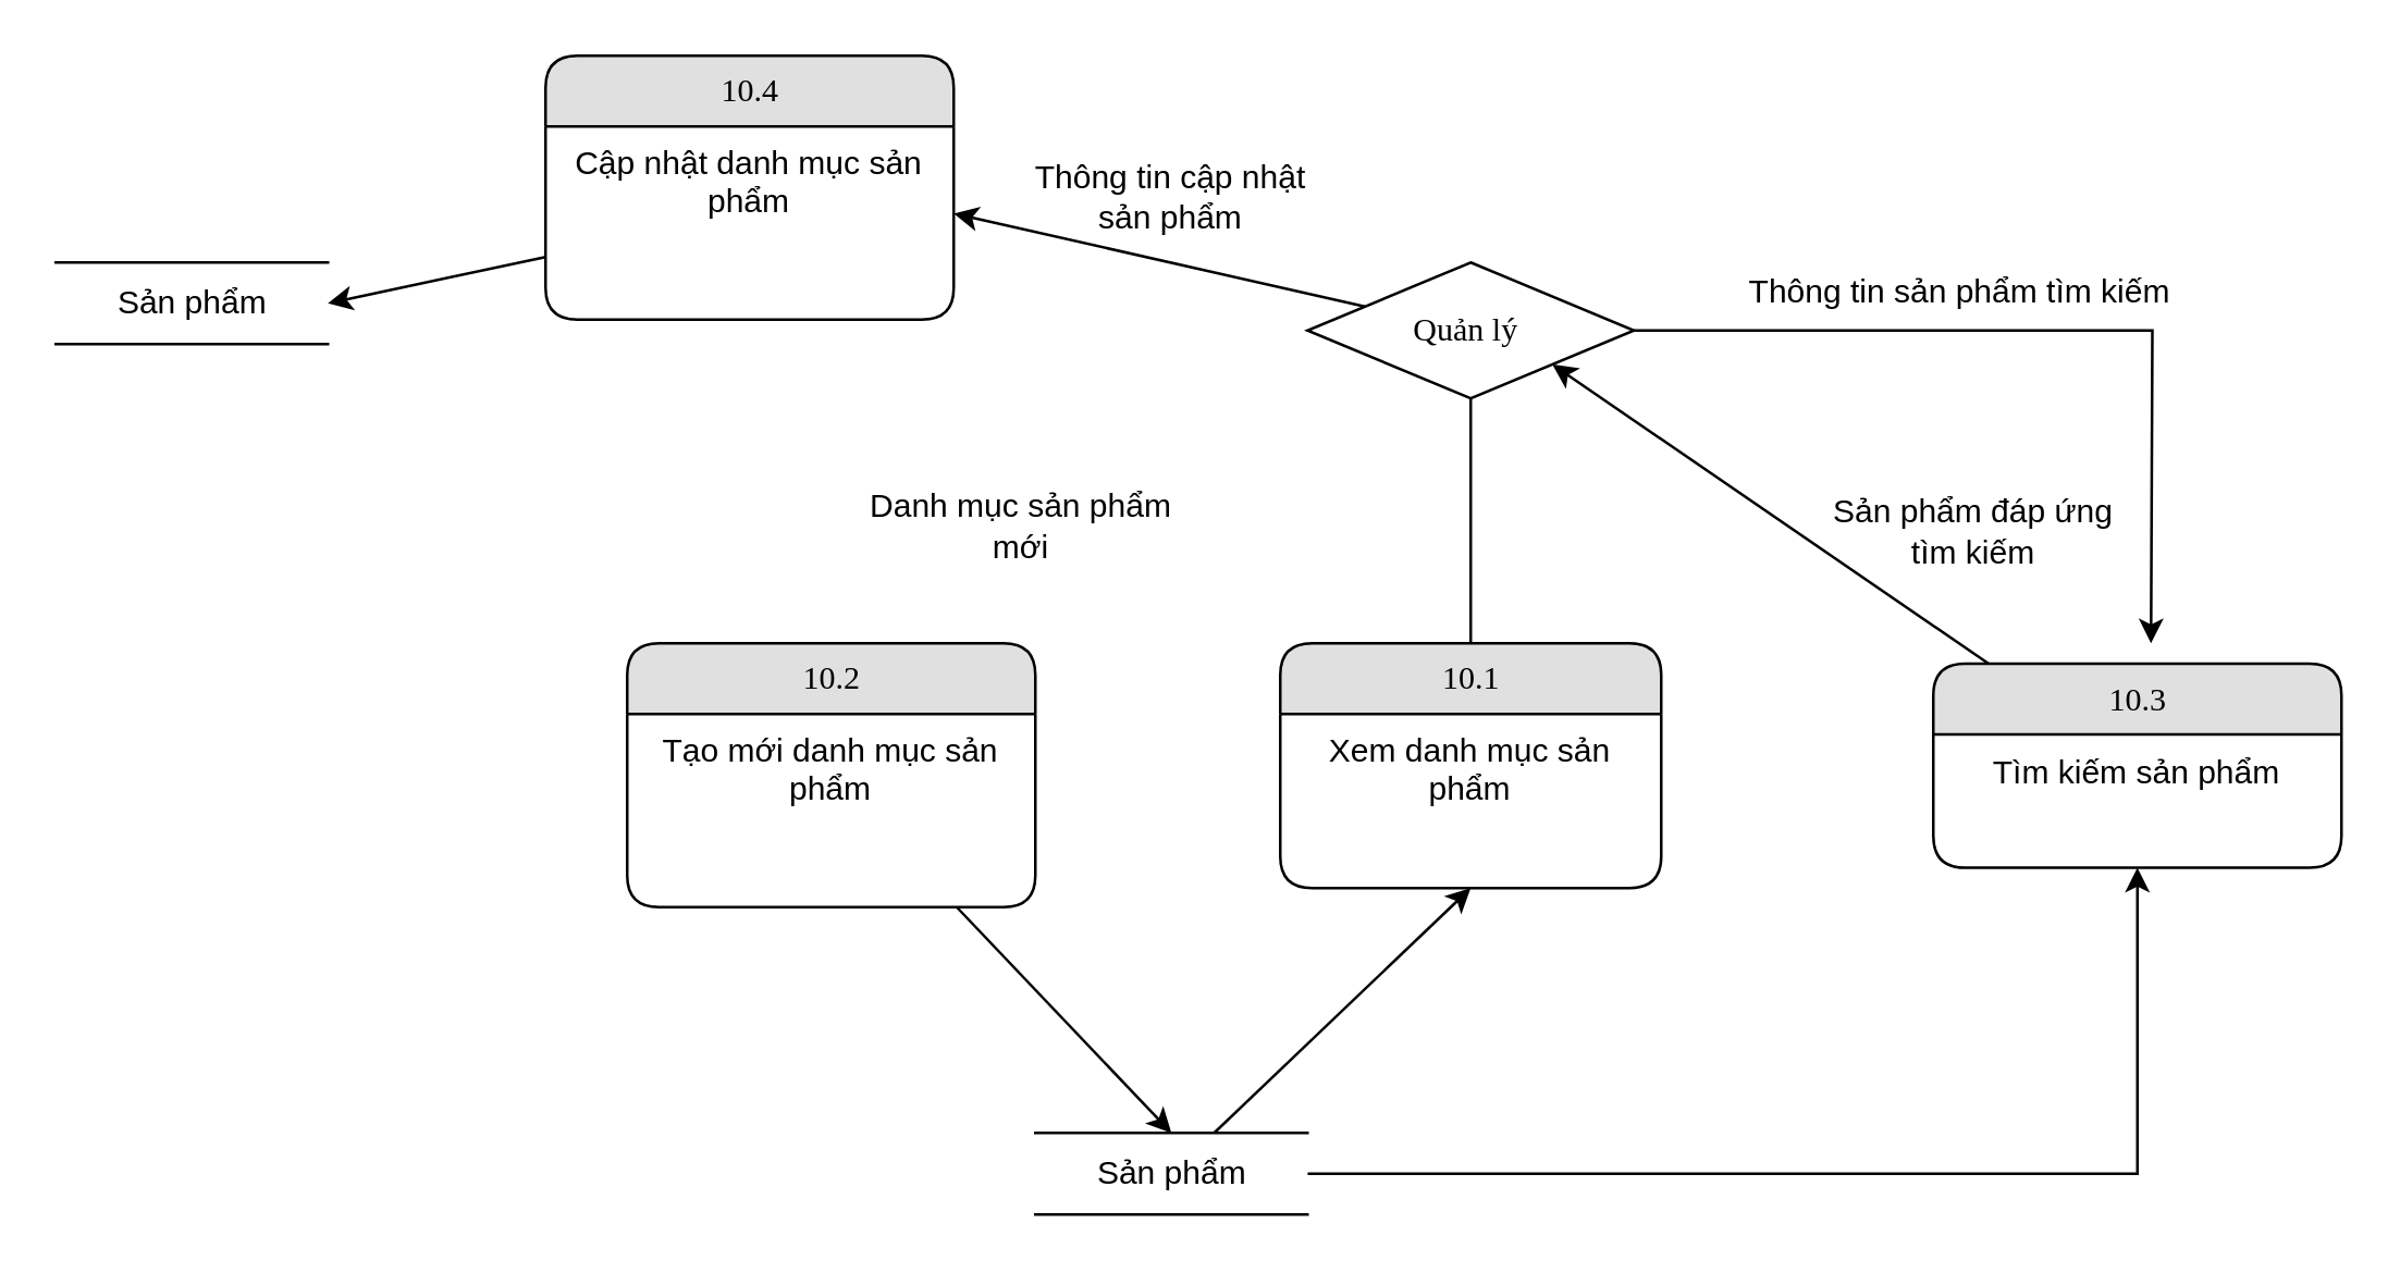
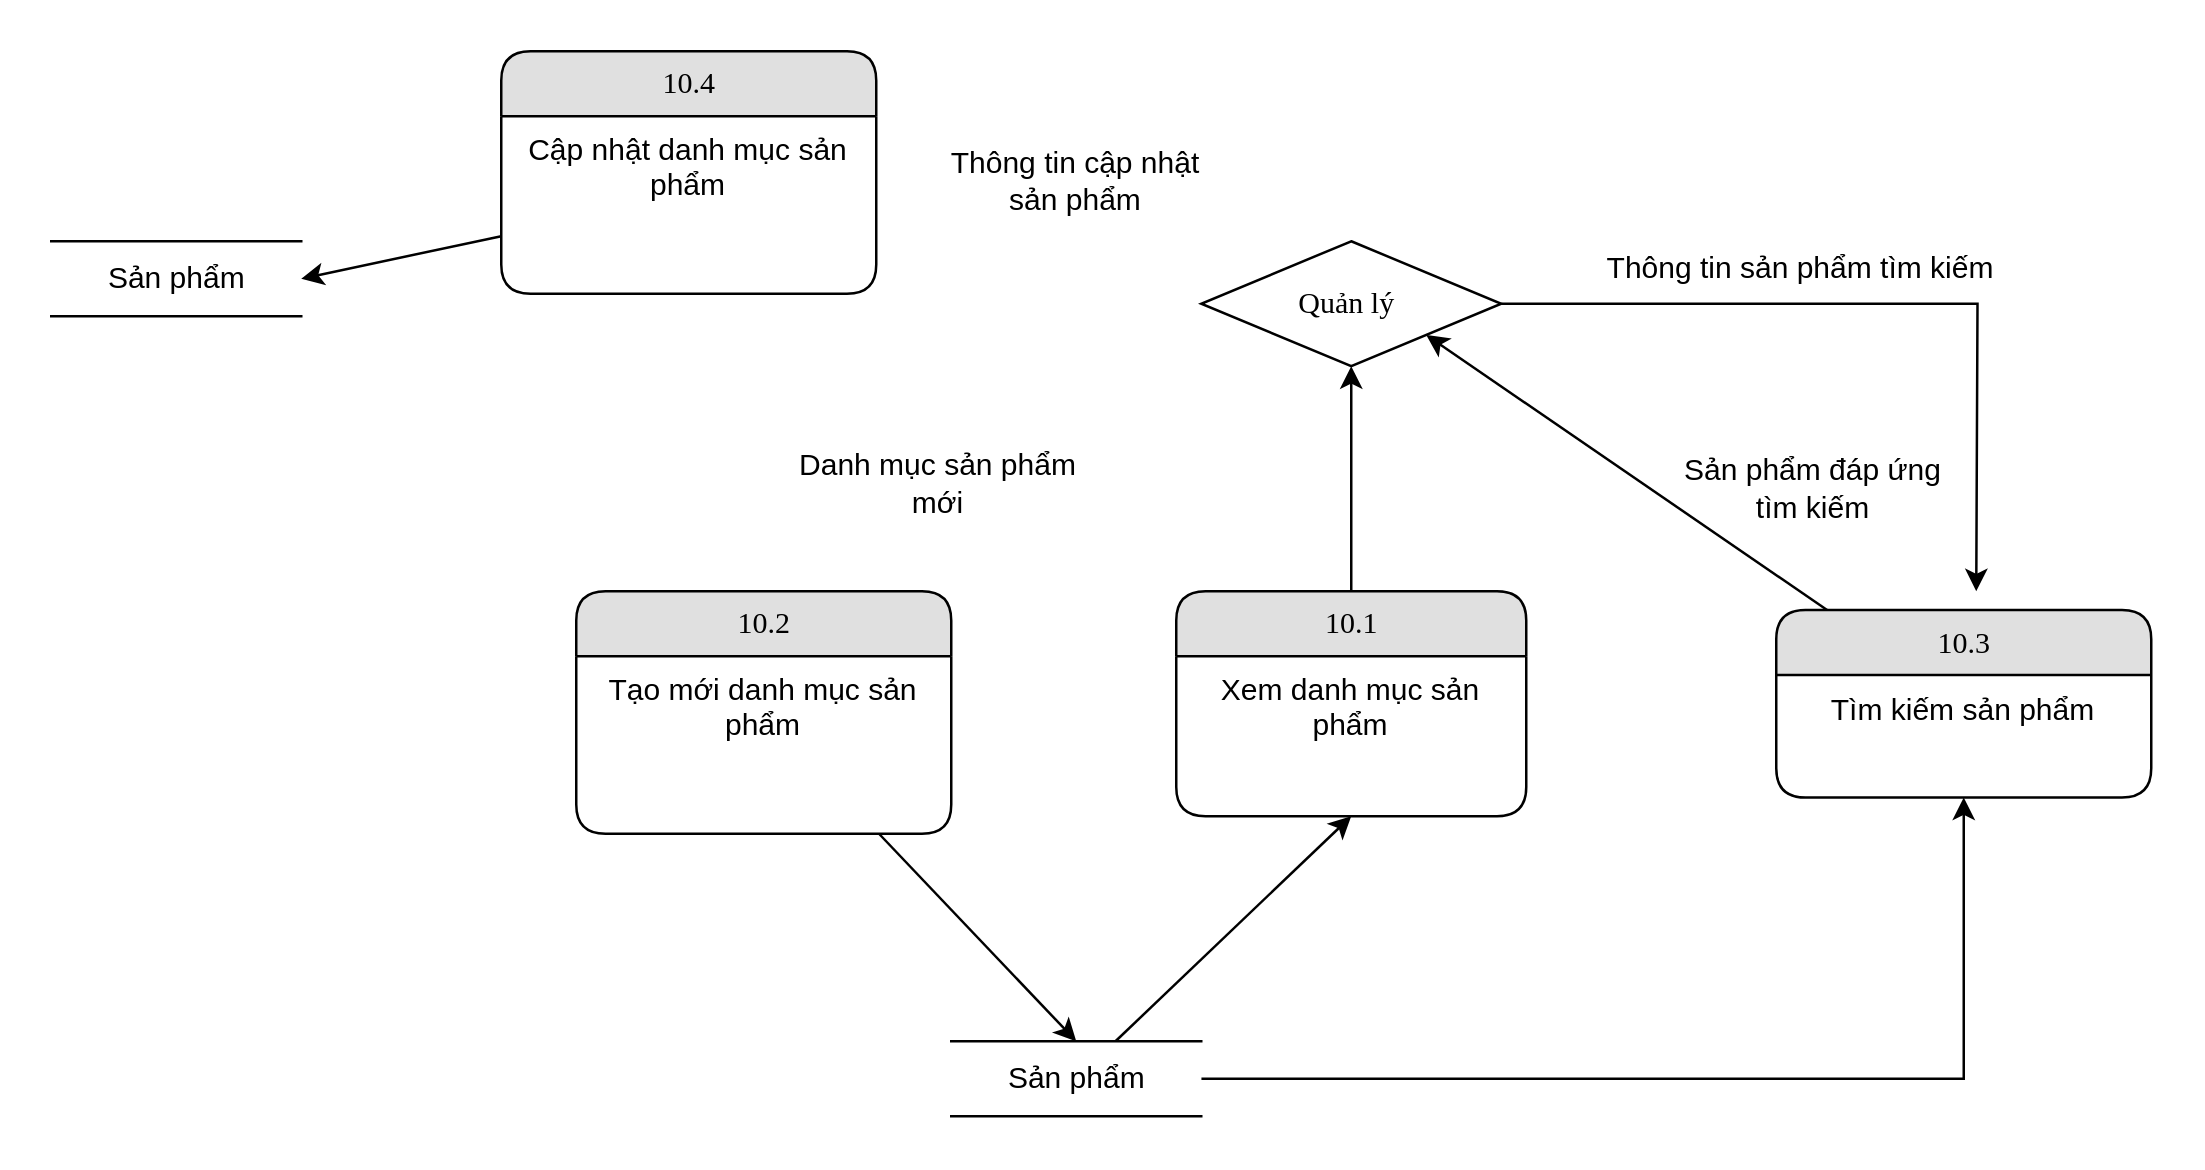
  <mxCell id="0" />
  <mxCell id="1" parent="0" />
  <mxCell id="2" style="edgeStyle=orthogonalEdgeStyle;rounded=0;orthogonalLoop=1;jettySize=auto;html=1;" parent="1" source="4" edge="1"><mxGeometry relative="1" as="geometry"><mxPoint x="790" y="236" as="targetPoint" /></mxGeometry></mxCell>
- <mxCell id="3" style="edgeStyle=none;rounded=0;orthogonalLoop=1;jettySize=auto;html=1;entryX=1;entryY=0.5;entryDx=0;entryDy=0;" parent="1" source="4" target="21" edge="1"><mxGeometry relative="1" as="geometry" /></mxCell>
  <mxCell id="4" value="Quản lý&amp;nbsp;" style="rhombus;whiteSpace=wrap;html=1;shadow=0;comic=0;labelBackgroundColor=none;strokeWidth=1;fontFamily=Verdana;fontSize=12;align=center;" parent="1" vertex="1"><mxGeometry x="480" y="96" width="120" height="50" as="geometry" /></mxCell>
  <mxCell id="5" style="edgeStyle=none;rounded=0;orthogonalLoop=1;jettySize=auto;html=1;entryX=0.5;entryY=0;entryDx=0;entryDy=0;" parent="1" source="6" target="16" edge="1"><mxGeometry relative="1" as="geometry" /></mxCell>
  <mxCell id="6" value="10.2" style="swimlane;html=1;fontStyle=0;childLayout=stackLayout;horizontal=1;startSize=26;fillColor=#e0e0e0;horizontalStack=0;resizeParent=1;resizeLast=0;collapsible=1;marginBottom=0;swimlaneFillColor=#ffffff;align=center;rounded=1;shadow=0;comic=0;labelBackgroundColor=none;strokeWidth=1;fontFamily=Verdana;fontSize=12" parent="1" vertex="1"><mxGeometry x="230" y="236" width="150" height="97" as="geometry" /></mxCell>
  <mxCell id="7" value="Tạo mới danh mục sản phẩm" style="text;html=1;strokeColor=none;fillColor=none;spacingLeft=4;spacingRight=4;whiteSpace=wrap;overflow=hidden;rotatable=0;points=[[0,0.5],[1,0.5]];portConstraint=eastwest;align=center;" parent="6" vertex="1"><mxGeometry y="26" width="150" height="64" as="geometry" /></mxCell>
  <mxCell id="8" style="edgeStyle=none;rounded=0;orthogonalLoop=1;jettySize=auto;html=1;entryX=1;entryY=1;entryDx=0;entryDy=0;" parent="1" source="9" target="4" edge="1"><mxGeometry relative="1" as="geometry" /></mxCell>
  <mxCell id="9" value="10.3" style="swimlane;html=1;fontStyle=0;childLayout=stackLayout;horizontal=1;startSize=26;fillColor=#e0e0e0;horizontalStack=0;resizeParent=1;resizeLast=0;collapsible=1;marginBottom=0;swimlaneFillColor=#ffffff;align=center;rounded=1;shadow=0;comic=0;labelBackgroundColor=none;strokeWidth=1;fontFamily=Verdana;fontSize=12" parent="1" vertex="1"><mxGeometry x="710" y="243.5" width="150" height="75" as="geometry" /></mxCell>
  <mxCell id="10" value="Tìm kiếm sản phẩm" style="text;html=1;strokeColor=none;fillColor=none;spacingLeft=4;spacingRight=4;whiteSpace=wrap;overflow=hidden;rotatable=0;points=[[0,0.5],[1,0.5]];portConstraint=eastwest;align=center;" parent="9" vertex="1"><mxGeometry y="26" width="150" height="26" as="geometry" /></mxCell>
- <mxCell id="11" style="edgeStyle=orthogonalEdgeStyle;rounded=0;orthogonalLoop=1;jettySize=auto;html=1;entryX=0.5;entryY=1;entryDx=0;entryDy=0;endArrow=none;" parent="1" source="12" target="4" edge="1"><mxGeometry relative="1" as="geometry" /></mxCell>
+ <mxCell id="11" style="edgeStyle=orthogonalEdgeStyle;rounded=0;orthogonalLoop=1;jettySize=auto;html=1;entryX=0.5;entryY=1;entryDx=0;entryDy=0;" parent="1" source="12" target="4" edge="1"><mxGeometry relative="1" as="geometry" /></mxCell>
  <mxCell id="12" value="10.1" style="swimlane;html=1;fontStyle=0;childLayout=stackLayout;horizontal=1;startSize=26;fillColor=#e0e0e0;horizontalStack=0;resizeParent=1;resizeLast=0;collapsible=1;marginBottom=0;swimlaneFillColor=#ffffff;align=center;rounded=1;shadow=0;comic=0;labelBackgroundColor=none;strokeWidth=1;fontFamily=Verdana;fontSize=12" parent="1" vertex="1"><mxGeometry x="470" y="236" width="140" height="90" as="geometry" /></mxCell>
  <mxCell id="13" value="Xem danh mục sản phẩm" style="text;html=1;strokeColor=none;fillColor=none;spacingLeft=4;spacingRight=4;whiteSpace=wrap;overflow=hidden;rotatable=0;points=[[0,0.5],[1,0.5]];portConstraint=eastwest;align=center;" parent="12" vertex="1"><mxGeometry y="26" width="140" height="54" as="geometry" /></mxCell>
  <mxCell id="14" style="rounded=0;orthogonalLoop=1;jettySize=auto;html=1;entryX=0.5;entryY=1;entryDx=0;entryDy=0;" parent="1" source="16" target="12" edge="1"><mxGeometry relative="1" as="geometry" /></mxCell>
  <mxCell id="15" style="edgeStyle=orthogonalEdgeStyle;rounded=0;orthogonalLoop=1;jettySize=auto;html=1;entryX=0.5;entryY=1;entryDx=0;entryDy=0;" parent="1" source="16" target="9" edge="1"><mxGeometry relative="1" as="geometry" /></mxCell>
  <mxCell id="16" value="Sản phẩm" style="html=1;dashed=0;whitespace=wrap;shape=partialRectangle;right=0;left=0;" parent="1" vertex="1"><mxGeometry x="380" y="416" width="100" height="30" as="geometry" /></mxCell>
  <mxCell id="17" value="Thông tin sản phẩm tìm kiếm" style="text;html=1;strokeColor=none;fillColor=none;align=center;verticalAlign=middle;whiteSpace=wrap;rounded=0;" parent="1" vertex="1"><mxGeometry x="640" y="96" width="160" height="21" as="geometry" /></mxCell>
  <mxCell id="18" value="Danh mục sản phẩm mới" style="text;html=1;strokeColor=none;fillColor=none;align=center;verticalAlign=middle;whiteSpace=wrap;rounded=0;" parent="1" vertex="1"><mxGeometry x="310" y="183" width="130" height="20" as="geometry" /></mxCell>
  <mxCell id="19" style="edgeStyle=none;rounded=0;orthogonalLoop=1;jettySize=auto;html=1;exitX=0.5;exitY=0;exitDx=0;exitDy=0;" parent="1" source="18" target="18" edge="1"><mxGeometry relative="1" as="geometry" /></mxCell>
  <mxCell id="20" value="10.4" style="swimlane;html=1;fontStyle=0;childLayout=stackLayout;horizontal=1;startSize=26;fillColor=#e0e0e0;horizontalStack=0;resizeParent=1;resizeLast=0;collapsible=1;marginBottom=0;swimlaneFillColor=#ffffff;align=center;rounded=1;shadow=0;comic=0;labelBackgroundColor=none;strokeWidth=1;fontFamily=Verdana;fontSize=12" parent="1" vertex="1"><mxGeometry x="200" y="20" width="150" height="97" as="geometry" /></mxCell>
  <mxCell id="21" value="Cập nhật danh mục sản phẩm" style="text;html=1;strokeColor=none;fillColor=none;spacingLeft=4;spacingRight=4;whiteSpace=wrap;overflow=hidden;rotatable=0;points=[[0,0.5],[1,0.5]];portConstraint=eastwest;align=center;" parent="20" vertex="1"><mxGeometry y="26" width="150" height="64" as="geometry" /></mxCell>
  <mxCell id="22" value="Thông tin cập nhật sản phẩm" style="text;html=1;strokeColor=none;fillColor=none;align=center;verticalAlign=middle;whiteSpace=wrap;rounded=0;" parent="1" vertex="1"><mxGeometry x="375" y="66" width="110" height="11" as="geometry" /></mxCell>
  <mxCell id="23" value="Sản phẩm" style="html=1;dashed=0;whitespace=wrap;shape=partialRectangle;right=0;left=0;" parent="1" vertex="1"><mxGeometry x="20" y="96" width="100" height="30" as="geometry" /></mxCell>
  <mxCell id="24" style="edgeStyle=none;rounded=0;orthogonalLoop=1;jettySize=auto;html=1;entryX=1;entryY=0.5;entryDx=0;entryDy=0;" parent="1" source="21" target="23" edge="1"><mxGeometry relative="1" as="geometry" /></mxCell>
  <mxCell id="25" value="Sản phẩm đáp ứng tìm kiếm" style="text;html=1;strokeColor=none;fillColor=none;align=center;verticalAlign=middle;whiteSpace=wrap;rounded=0;" parent="1" vertex="1"><mxGeometry x="670" y="183" width="110" height="23" as="geometry" /></mxCell>
